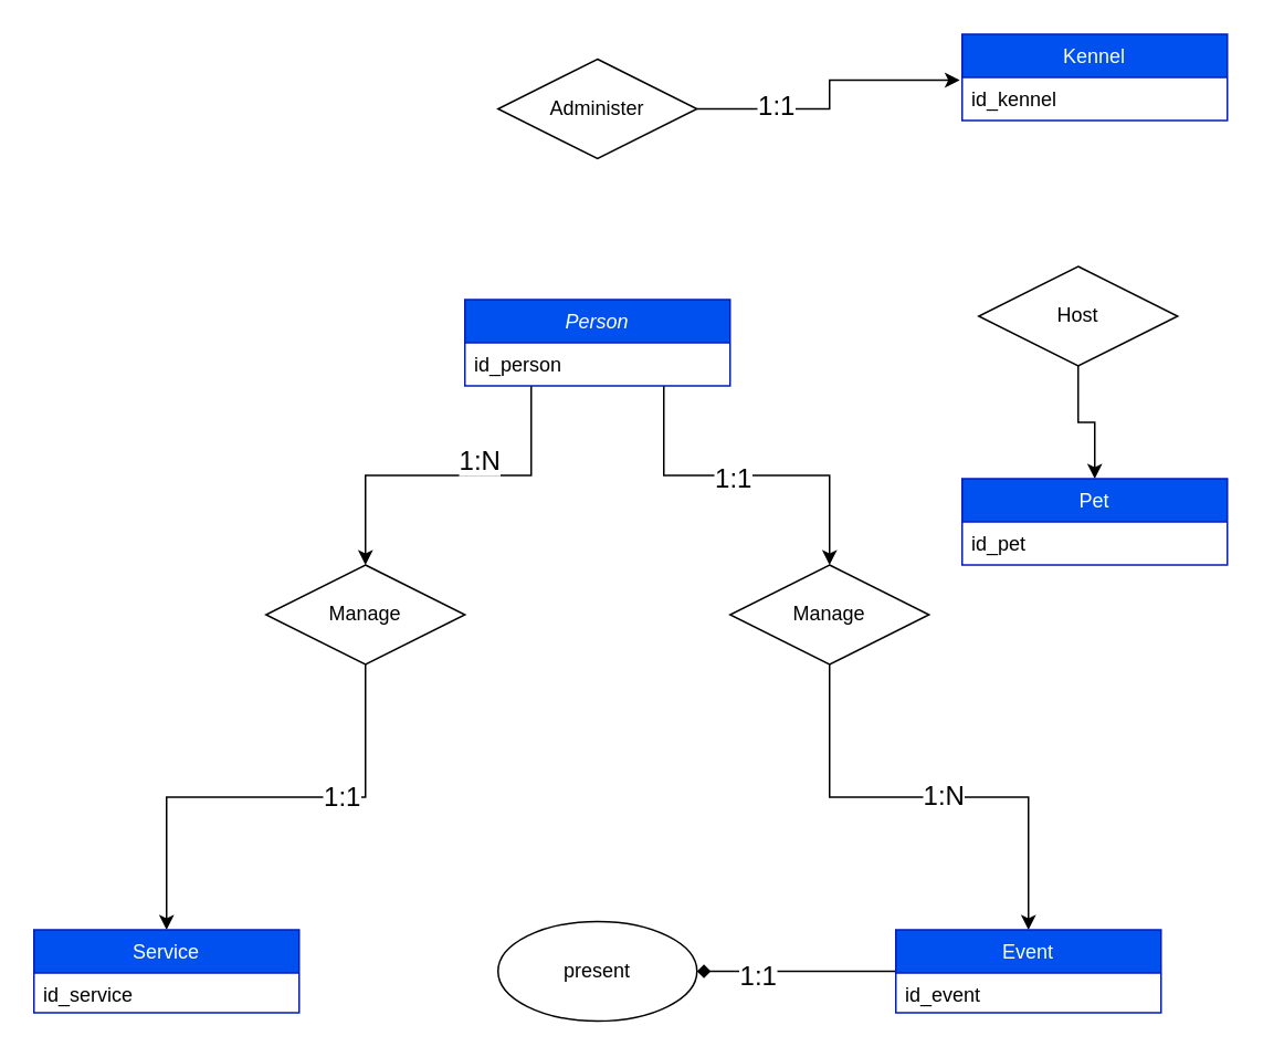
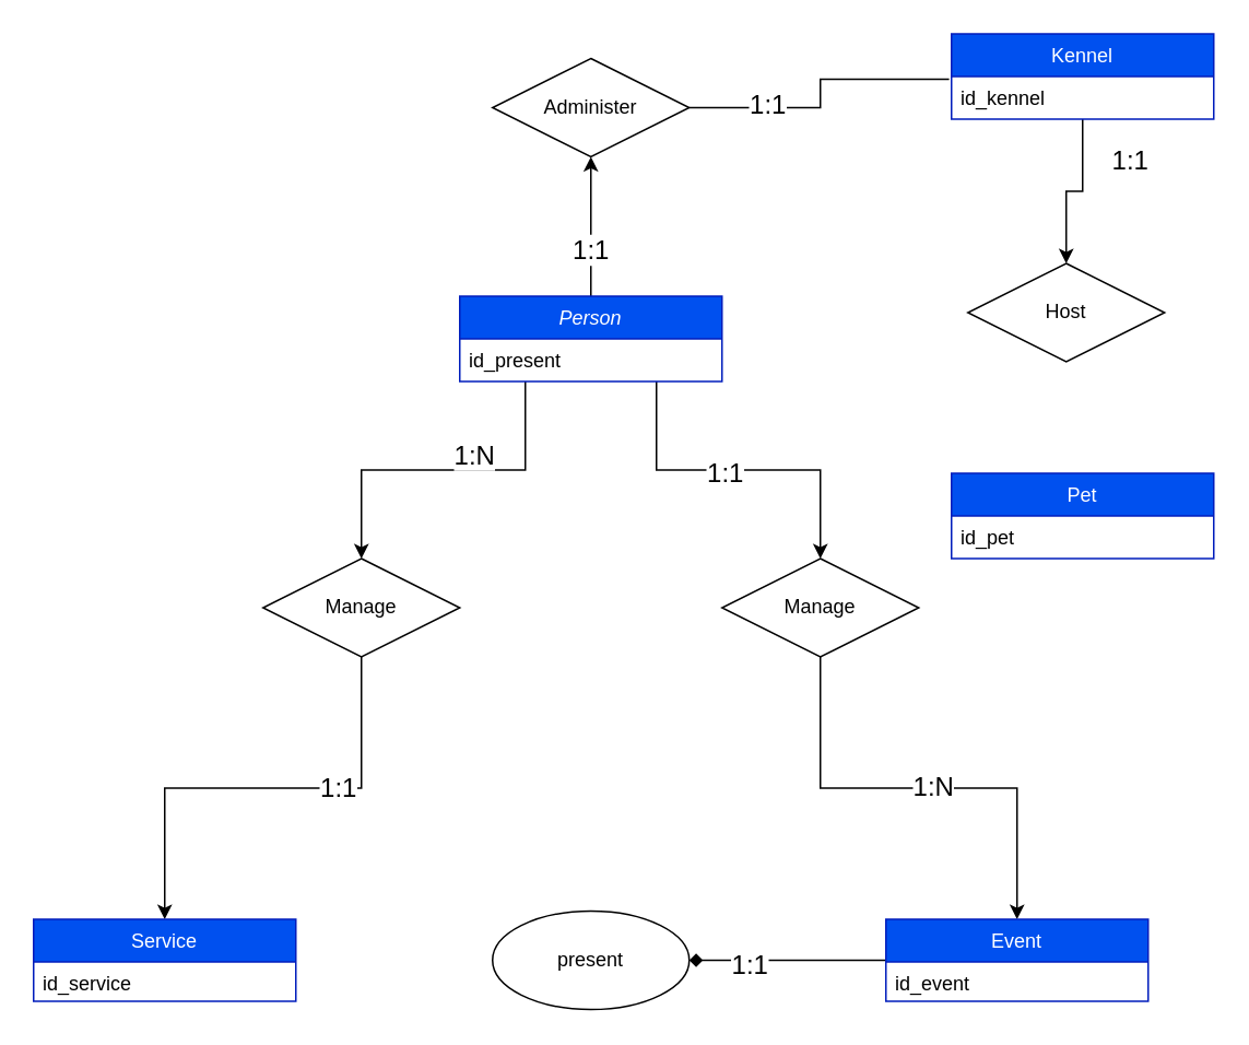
  <mxCell id="0" />
  <mxCell id="1" parent="0" />
  <mxCell id="2" style="edgeStyle=orthogonalEdgeStyle;rounded=0;orthogonalLoop=1;jettySize=auto;html=1;exitX=0.25;exitY=1;exitDx=0;exitDy=0;" edge="1" parent="1" source="8" target="16"><mxGeometry relative="1" as="geometry" /></mxCell>
  <mxCell id="3" value="1:N" style="edgeLabel;html=1;align=center;verticalAlign=middle;resizable=0;points=[];fontSize=16;" vertex="1" connectable="0" parent="2"><mxGeometry x="-0.58" y="-32" relative="1" as="geometry"><mxPoint as="offset" /></mxGeometry></mxCell>
  <mxCell id="4" style="edgeStyle=orthogonalEdgeStyle;rounded=0;orthogonalLoop=1;jettySize=auto;html=1;exitX=0.75;exitY=1;exitDx=0;exitDy=0;entryX=0.5;entryY=0;entryDx=0;entryDy=0;" edge="1" parent="1" source="8" target="12"><mxGeometry relative="1" as="geometry" /></mxCell>
  <mxCell id="5" value="1:1" style="edgeLabel;html=1;align=center;verticalAlign=middle;resizable=0;points=[];fontSize=16;" vertex="1" connectable="0" parent="4"><mxGeometry x="-0.42" y="35" relative="1" as="geometry"><mxPoint x="35" y="36" as="offset" /></mxGeometry></mxCell>
+ <mxCell id="6" style="edgeStyle=orthogonalEdgeStyle;rounded=0;orthogonalLoop=1;jettySize=auto;html=1;exitX=0.5;exitY=0;exitDx=0;exitDy=0;entryX=0.5;entryY=1;entryDx=0;entryDy=0;" edge="1" parent="1" source="8" target="21"><mxGeometry relative="1" as="geometry" /></mxCell>
+ <mxCell id="7" value="1:1" style="edgeLabel;html=1;align=center;verticalAlign=middle;resizable=0;points=[];fontSize=16;" vertex="1" connectable="0" parent="6"><mxGeometry x="-0.32" y="1" relative="1" as="geometry"><mxPoint as="offset" /></mxGeometry></mxCell>
  <mxCell id="8" value="Person" style="swimlane;fontStyle=2;align=center;verticalAlign=top;childLayout=stackLayout;horizontal=1;startSize=26;horizontalStack=0;resizeParent=1;resizeLast=0;collapsible=1;marginBottom=0;rounded=0;shadow=0;strokeWidth=1;fillColor=#0050ef;strokeColor=#001DBC;fontColor=#ffffff;" parent="1" vertex="1"><mxGeometry x="280" y="180" width="160" height="52" as="geometry"><mxRectangle x="230" y="140" width="160" height="26" as="alternateBounds" /></mxGeometry></mxCell>
- <mxCell id="9" value="id_person" style="text;align=left;verticalAlign=top;spacingLeft=4;spacingRight=4;overflow=hidden;rotatable=0;points=[[0,0.5],[1,0.5]];portConstraint=eastwest;" parent="8" vertex="1"><mxGeometry y="26" width="160" height="26" as="geometry" /></mxCell>
+ <mxCell id="9" value="id_present" style="text;align=left;verticalAlign=top;spacingLeft=4;spacingRight=4;overflow=hidden;rotatable=0;points=[[0,0.5],[1,0.5]];portConstraint=eastwest;" parent="8" vertex="1"><mxGeometry y="26" width="160" height="26" as="geometry" /></mxCell>
  <mxCell id="10" style="edgeStyle=orthogonalEdgeStyle;rounded=0;orthogonalLoop=1;jettySize=auto;html=1;exitX=0.5;exitY=1;exitDx=0;exitDy=0;" edge="1" parent="1" source="12" target="26"><mxGeometry relative="1" as="geometry" /></mxCell>
  <mxCell id="11" value="1:N" style="edgeLabel;html=1;align=center;verticalAlign=middle;resizable=0;points=[];fontSize=16;" vertex="1" connectable="0" parent="10"><mxGeometry x="0.059" y="2" relative="1" as="geometry"><mxPoint as="offset" /></mxGeometry></mxCell>
  <mxCell id="12" value="Manage" style="rhombus;whiteSpace=wrap;html=1;" vertex="1" parent="1"><mxGeometry x="440" y="340" width="120" height="60" as="geometry" /></mxCell>
  <mxCell id="13" value="present" style="ellipse;whiteSpace=wrap;html=1;" vertex="1" parent="1"><mxGeometry x="300" y="555" width="120" height="60" as="geometry" /></mxCell>
  <mxCell id="14" style="edgeStyle=orthogonalEdgeStyle;rounded=0;orthogonalLoop=1;jettySize=auto;html=1;exitX=0.5;exitY=1;exitDx=0;exitDy=0;entryX=0.5;entryY=0;entryDx=0;entryDy=0;" edge="1" parent="1" source="16" target="28"><mxGeometry relative="1" as="geometry" /></mxCell>
  <mxCell id="15" value="1:1" style="edgeLabel;html=1;align=center;verticalAlign=middle;resizable=0;points=[];fontSize=16;" vertex="1" connectable="0" parent="14"><mxGeometry x="-0.323" y="-1" relative="1" as="geometry"><mxPoint as="offset" /></mxGeometry></mxCell>
  <mxCell id="16" value="Manage" style="rhombus;whiteSpace=wrap;html=1;" vertex="1" parent="1"><mxGeometry x="160" y="340" width="120" height="60" as="geometry" /></mxCell>
- <mxCell id="19" style="edgeStyle=orthogonalEdgeStyle;rounded=0;orthogonalLoop=1;jettySize=auto;html=1;exitX=1;exitY=0.5;exitDx=0;exitDy=0;entryX=-0.009;entryY=0.064;entryDx=0;entryDy=0;entryPerimeter=0;" edge="1" parent="1" source="21" target="31"><mxGeometry relative="1" as="geometry"><mxPoint x="530" y="30" as="targetPoint" /></mxGeometry></mxCell>
+ <mxCell id="17" style="edgeStyle=orthogonalEdgeStyle;rounded=0;orthogonalLoop=1;jettySize=auto;html=1;exitX=0.5;exitY=1;exitDx=0;exitDy=0;" edge="1" parent="1" source="30" target="23"><mxGeometry relative="1" as="geometry" /></mxCell>
+ <mxCell id="18" value="1:1" style="edgeLabel;html=1;align=center;verticalAlign=middle;resizable=0;points=[];fontSize=16;" vertex="1" connectable="0" parent="17"><mxGeometry x="-0.52" y="28" relative="1" as="geometry"><mxPoint as="offset" /></mxGeometry></mxCell>
+ <mxCell id="19" style="edgeStyle=orthogonalEdgeStyle;rounded=0;orthogonalLoop=1;jettySize=auto;html=1;exitX=1;exitY=0.5;exitDx=0;exitDy=0;entryX=-0.009;entryY=0.064;entryDx=0;entryDy=0;entryPerimeter=0;endArrow=none;" edge="1" parent="1" source="21" target="31"><mxGeometry relative="1" as="geometry"><mxPoint x="530" y="30" as="targetPoint" /></mxGeometry></mxCell>
  <mxCell id="20" value="1:1" style="edgeLabel;html=1;align=center;verticalAlign=middle;resizable=0;points=[];fontSize=16;" vertex="1" connectable="0" parent="19"><mxGeometry x="-0.462" y="3" relative="1" as="geometry"><mxPoint as="offset" /></mxGeometry></mxCell>
  <mxCell id="21" value="Administer" style="rhombus;whiteSpace=wrap;html=1;" vertex="1" parent="1"><mxGeometry x="300" y="35" width="120" height="60" as="geometry" /></mxCell>
- <mxCell id="22" style="edgeStyle=orthogonalEdgeStyle;rounded=0;orthogonalLoop=1;jettySize=auto;html=1;exitX=0.5;exitY=1;exitDx=0;exitDy=0;" edge="1" parent="1" source="23" target="32"><mxGeometry relative="1" as="geometry" /></mxCell>
  <mxCell id="23" value="Host&lt;br&gt;" style="rhombus;whiteSpace=wrap;html=1;" vertex="1" parent="1"><mxGeometry x="590" y="160" width="120" height="60" as="geometry" /></mxCell>
  <mxCell id="24" style="edgeStyle=orthogonalEdgeStyle;rounded=0;orthogonalLoop=1;jettySize=auto;html=1;exitX=0;exitY=0.5;exitDx=0;exitDy=0;entryX=1;entryY=0.5;entryDx=0;entryDy=0;endArrow=diamond;" edge="1" parent="1" source="26" target="13"><mxGeometry relative="1" as="geometry" /></mxCell>
  <mxCell id="25" value="1:1" style="edgeLabel;html=1;align=center;verticalAlign=middle;resizable=0;points=[];fontSize=16;" vertex="1" connectable="0" parent="24"><mxGeometry x="0.394" y="2" relative="1" as="geometry"><mxPoint as="offset" /></mxGeometry></mxCell>
  <mxCell id="26" value="Event" style="swimlane;fontStyle=0;align=center;verticalAlign=top;childLayout=stackLayout;horizontal=1;startSize=26;horizontalStack=0;resizeParent=1;resizeLast=0;collapsible=1;marginBottom=0;rounded=0;shadow=0;strokeWidth=1;fillColor=#0050ef;strokeColor=#001DBC;fontColor=#ffffff;" parent="1" vertex="1"><mxGeometry x="540" y="560" width="160" height="50" as="geometry"><mxRectangle x="340" y="380" width="170" height="26" as="alternateBounds" /></mxGeometry></mxCell>
  <mxCell id="27" value="id_event" style="text;align=left;verticalAlign=top;spacingLeft=4;spacingRight=4;overflow=hidden;rotatable=0;points=[[0,0.5],[1,0.5]];portConstraint=eastwest;" parent="26" vertex="1"><mxGeometry y="26" width="160" height="4" as="geometry" /></mxCell>
  <mxCell id="28" value="Service" style="swimlane;fontStyle=0;align=center;verticalAlign=top;childLayout=stackLayout;horizontal=1;startSize=26;horizontalStack=0;resizeParent=1;resizeLast=0;collapsible=1;marginBottom=0;rounded=0;shadow=0;strokeWidth=1;fillColor=#0050ef;strokeColor=#001DBC;fontColor=#ffffff;" parent="1" vertex="1"><mxGeometry x="20" y="560" width="160" height="50" as="geometry"><mxRectangle x="130" y="380" width="160" height="26" as="alternateBounds" /></mxGeometry></mxCell>
  <mxCell id="29" value="id_service" style="text;align=left;verticalAlign=top;spacingLeft=4;spacingRight=4;overflow=hidden;rotatable=0;points=[[0,0.5],[1,0.5]];portConstraint=eastwest;" parent="28" vertex="1"><mxGeometry y="26" width="160" height="24" as="geometry" /></mxCell>
  <mxCell id="30" value="Kennel" style="swimlane;fontStyle=0;align=center;verticalAlign=top;childLayout=stackLayout;horizontal=1;startSize=26;horizontalStack=0;resizeParent=1;resizeLast=0;collapsible=1;marginBottom=0;rounded=0;shadow=0;strokeWidth=1;fillColor=#0050ef;strokeColor=#001DBC;fontColor=#ffffff;" parent="1" vertex="1"><mxGeometry x="580" y="20" width="160" height="52" as="geometry"><mxRectangle x="550" y="140" width="160" height="26" as="alternateBounds" /></mxGeometry></mxCell>
  <mxCell id="31" value="id_kennel" style="text;align=left;verticalAlign=top;spacingLeft=4;spacingRight=4;overflow=hidden;rotatable=0;points=[[0,0.5],[1,0.5]];portConstraint=eastwest;" parent="30" vertex="1"><mxGeometry y="26" width="160" height="26" as="geometry" /></mxCell>
  <mxCell id="32" value="Pet" style="swimlane;fontStyle=0;align=center;verticalAlign=top;childLayout=stackLayout;horizontal=1;startSize=26;horizontalStack=0;resizeParent=1;resizeLast=0;collapsible=1;marginBottom=0;rounded=0;shadow=0;strokeWidth=1;fillColor=#0050ef;strokeColor=#001DBC;fontColor=#ffffff;" vertex="1" parent="1"><mxGeometry x="580" y="288" width="160" height="52" as="geometry"><mxRectangle x="340" y="380" width="170" height="26" as="alternateBounds" /></mxGeometry></mxCell>
  <mxCell id="33" value="id_pet" style="text;align=left;verticalAlign=top;spacingLeft=4;spacingRight=4;overflow=hidden;rotatable=0;points=[[0,0.5],[1,0.5]];portConstraint=eastwest;" vertex="1" parent="32"><mxGeometry y="26" width="160" height="26" as="geometry" /></mxCell>
